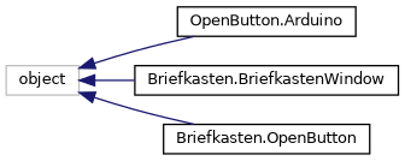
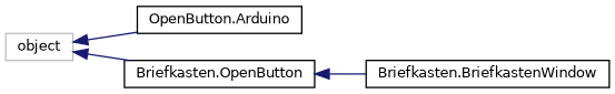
  digraph {
    rankdir=LR
    node [color=black fillcolor=white fontname=Helvetica fontsize=10 shape=record style=filled]
    edge [color=midnightblue dir=back fontname=Helvetica fontsize=10 labelfontname=Helvetica labelfontsize=10 style=solid]
    n1 [color=grey75 height=0.2 label=object width=0.4]
    n2 [height=0.2 label="OpenButton.Arduino" width=0.4]
    n3 [height=0.2 label="Briefkasten.BriefkastenWindow" width=0.4]
    n4 [height=0.2 label="Briefkasten.OpenButton" width=0.4]
    n1 -> n2
-   n1 -> n3
+   n4 -> n3
    n1 -> n4
  }
